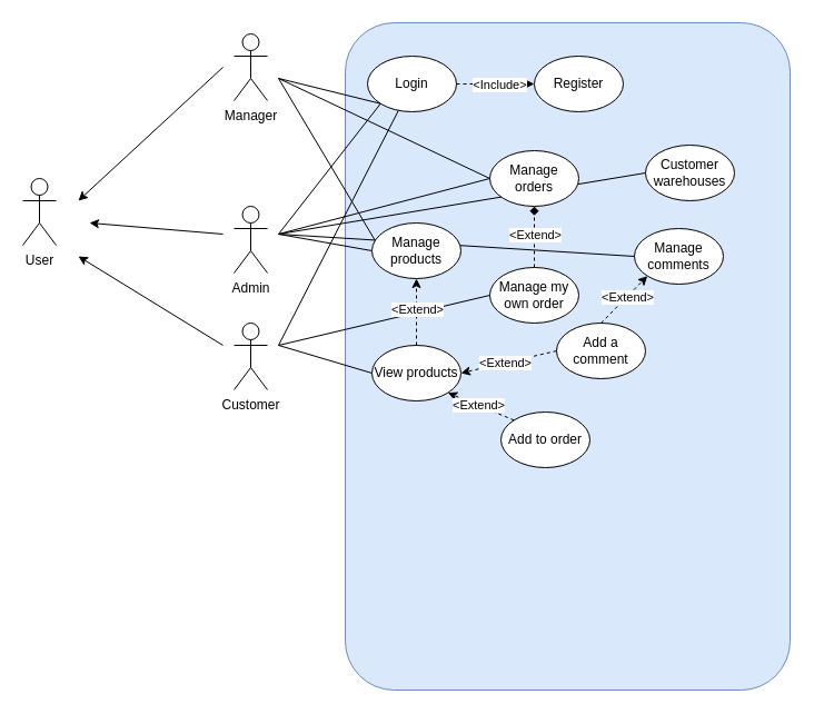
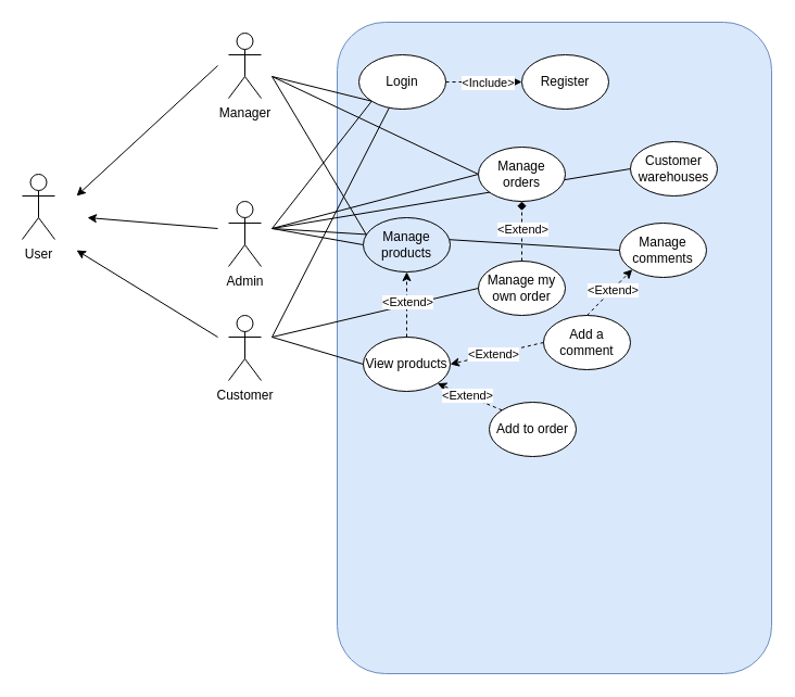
  <mxCell id="0" />
  <mxCell id="1" parent="0" />
  <mxCell id="2" value="User" style="shape=umlActor;verticalLabelPosition=bottom;verticalAlign=top;html=1;outlineConnect=0;" vertex="1" parent="1"><mxGeometry x="20" y="160" width="30" height="60" as="geometry" /></mxCell>
  <mxCell id="3" value="Manager" style="shape=umlActor;verticalLabelPosition=bottom;verticalAlign=top;html=1;outlineConnect=0;" vertex="1" parent="1"><mxGeometry x="210" y="30" width="30" height="60" as="geometry" /></mxCell>
  <mxCell id="4" value="Customer" style="shape=umlActor;verticalLabelPosition=bottom;verticalAlign=top;html=1;outlineConnect=0;" vertex="1" parent="1"><mxGeometry x="210" y="290" width="30" height="60" as="geometry" /></mxCell>
  <mxCell id="5" value="" style="endArrow=classic;html=1;rounded=0;" edge="1" parent="1"><mxGeometry width="50" height="50" relative="1" as="geometry"><mxPoint x="200" y="310" as="sourcePoint" /><mxPoint x="70" y="230" as="targetPoint" /></mxGeometry></mxCell>
  <mxCell id="6" value="" style="endArrow=classic;html=1;rounded=0;" edge="1" parent="1"><mxGeometry width="50" height="50" relative="1" as="geometry"><mxPoint x="200" y="60" as="sourcePoint" /><mxPoint x="70" y="180" as="targetPoint" /></mxGeometry></mxCell>
  <mxCell id="7" value="" style="endArrow=classic;html=1;rounded=0;" edge="1" parent="1"><mxGeometry width="50" height="50" relative="1" as="geometry"><mxPoint x="200" y="210" as="sourcePoint" /><mxPoint x="80" y="200" as="targetPoint" /></mxGeometry></mxCell>
  <mxCell id="8" value="Admin" style="shape=umlActor;verticalLabelPosition=bottom;verticalAlign=top;html=1;outlineConnect=0;" vertex="1" parent="1"><mxGeometry x="210" y="185" width="30" height="60" as="geometry" /></mxCell>
  <mxCell id="9" value="" style="rounded=1;whiteSpace=wrap;html=1;fillColor=#dae8fc;strokeColor=#6c8ebf;arcSize=11;" vertex="1" parent="1"><mxGeometry x="310" y="20" width="400" height="600" as="geometry" /></mxCell>
  <mxCell id="10" value="Login" style="ellipse;whiteSpace=wrap;html=1;" vertex="1" parent="1"><mxGeometry x="330" y="50" width="80" height="50" as="geometry" /></mxCell>
  <mxCell id="11" value="Register" style="ellipse;whiteSpace=wrap;html=1;" vertex="1" parent="1"><mxGeometry x="480" y="50" width="80" height="50" as="geometry" /></mxCell>
  <mxCell id="12" value="View products" style="ellipse;whiteSpace=wrap;html=1;" vertex="1" parent="1"><mxGeometry x="334" y="310" width="80" height="50" as="geometry" /></mxCell>
  <mxCell id="13" value="" style="endArrow=none;html=1;rounded=0;entryX=0;entryY=1;entryDx=0;entryDy=0;" edge="1" parent="1" target="10"><mxGeometry width="50" height="50" relative="1" as="geometry"><mxPoint x="250" y="210" as="sourcePoint" /><mxPoint x="370" y="180" as="targetPoint" /></mxGeometry></mxCell>
  <mxCell id="14" value="" style="endArrow=none;html=1;rounded=0;entryX=0;entryY=1;entryDx=0;entryDy=0;" edge="1" parent="1" target="10"><mxGeometry width="50" height="50" relative="1" as="geometry"><mxPoint x="250" y="70" as="sourcePoint" /><mxPoint x="352" y="103" as="targetPoint" /></mxGeometry></mxCell>
  <mxCell id="15" value="" style="endArrow=none;html=1;rounded=0;" edge="1" parent="1" target="10"><mxGeometry width="50" height="50" relative="1" as="geometry"><mxPoint x="250" y="310" as="sourcePoint" /><mxPoint x="352" y="103" as="targetPoint" /></mxGeometry></mxCell>
  <mxCell id="16" value="" style="endArrow=none;html=1;rounded=0;entryX=0;entryY=0.5;entryDx=0;entryDy=0;" edge="1" parent="1" target="39"><mxGeometry width="50" height="50" relative="1" as="geometry"><mxPoint x="250" y="210" as="sourcePoint" /><mxPoint x="367" y="109" as="targetPoint" /></mxGeometry></mxCell>
  <mxCell id="17" value="" style="endArrow=none;html=1;rounded=0;entryX=0.042;entryY=0.333;entryDx=0;entryDy=0;entryPerimeter=0;" edge="1" parent="1" target="39"><mxGeometry width="50" height="50" relative="1" as="geometry"><mxPoint x="250" y="70" as="sourcePoint" /><mxPoint x="340" y="205" as="targetPoint" /></mxGeometry></mxCell>
  <mxCell id="18" value="" style="endArrow=none;html=1;rounded=0;entryX=0;entryY=0.5;entryDx=0;entryDy=0;" edge="1" parent="1" target="12"><mxGeometry width="50" height="50" relative="1" as="geometry"><mxPoint x="250" y="310" as="sourcePoint" /><mxPoint x="367" y="109" as="targetPoint" /></mxGeometry></mxCell>
  <mxCell id="19" value="" style="endArrow=none;html=1;rounded=0;entryX=0;entryY=0.5;entryDx=0;entryDy=0;" edge="1" parent="1" target="42"><mxGeometry width="50" height="50" relative="1" as="geometry"><mxPoint x="250" y="70" as="sourcePoint" /><mxPoint x="352" y="103" as="targetPoint" /></mxGeometry></mxCell>
  <mxCell id="20" value="" style="endArrow=none;html=1;rounded=0;entryX=0;entryY=0.5;entryDx=0;entryDy=0;" edge="1" parent="1" target="42"><mxGeometry width="50" height="50" relative="1" as="geometry"><mxPoint x="250" y="210" as="sourcePoint" /><mxPoint x="344" y="235" as="targetPoint" /></mxGeometry></mxCell>
  <mxCell id="21" value="Manage my own order" style="ellipse;whiteSpace=wrap;html=1;" vertex="1" parent="1"><mxGeometry x="440" y="240" width="80" height="50" as="geometry" /></mxCell>
  <mxCell id="22" value="" style="endArrow=none;html=1;rounded=0;entryX=0;entryY=0.5;entryDx=0;entryDy=0;" edge="1" parent="1" target="21"><mxGeometry width="50" height="50" relative="1" as="geometry"><mxPoint x="250" y="310" as="sourcePoint" /><mxPoint x="368" y="109" as="targetPoint" /></mxGeometry></mxCell>
  <mxCell id="23" value="" style="endArrow=diamond;html=1;rounded=0;dashed=1;exitX=0.5;exitY=0;exitDx=0;exitDy=0;entryX=0.5;entryY=1;entryDx=0;entryDy=0;" edge="1" parent="1" source="21" target="42"><mxGeometry width="50" height="50" relative="1" as="geometry"><mxPoint x="200" y="170" as="sourcePoint" /><mxPoint x="250" y="120" as="targetPoint" /></mxGeometry></mxCell>
  <mxCell id="24" value="&amp;lt;Extend&amp;gt;" style="edgeLabel;html=1;align=center;verticalAlign=middle;resizable=0;points=[];" vertex="1" connectable="0" parent="23"><mxGeometry x="0.097" relative="1" as="geometry"><mxPoint as="offset" /></mxGeometry></mxCell>
  <mxCell id="25" value="" style="endArrow=classic;html=1;rounded=0;dashed=1;exitX=0.5;exitY=0;exitDx=0;exitDy=0;entryX=0.5;entryY=1;entryDx=0;entryDy=0;" edge="1" parent="1" source="12" target="39"><mxGeometry width="50" height="50" relative="1" as="geometry"><mxPoint x="490" y="280" as="sourcePoint" /><mxPoint x="490" y="195" as="targetPoint" /></mxGeometry></mxCell>
  <mxCell id="26" value="&amp;lt;Extend&amp;gt;" style="edgeLabel;html=1;align=center;verticalAlign=middle;resizable=0;points=[];" vertex="1" connectable="0" parent="25"><mxGeometry x="0.097" relative="1" as="geometry"><mxPoint as="offset" /></mxGeometry></mxCell>
  <mxCell id="27" value="" style="endArrow=classic;html=1;rounded=0;dashed=1;exitX=1;exitY=0.5;exitDx=0;exitDy=0;entryX=0;entryY=0.5;entryDx=0;entryDy=0;" edge="1" parent="1" source="10" target="11"><mxGeometry width="50" height="50" relative="1" as="geometry"><mxPoint x="384" y="260" as="sourcePoint" /><mxPoint x="384" y="320" as="targetPoint" /></mxGeometry></mxCell>
  <mxCell id="28" value="&amp;lt;Include&amp;gt;" style="edgeLabel;html=1;align=center;verticalAlign=middle;resizable=0;points=[];" vertex="1" connectable="0" parent="27"><mxGeometry x="0.097" relative="1" as="geometry"><mxPoint as="offset" /></mxGeometry></mxCell>
  <mxCell id="29" value="Add to order" style="ellipse;whiteSpace=wrap;html=1;" vertex="1" parent="1"><mxGeometry x="450" y="370" width="80" height="50" as="geometry" /></mxCell>
  <mxCell id="30" value="" style="endArrow=classic;html=1;rounded=0;dashed=1;exitX=0;exitY=0;exitDx=0;exitDy=0;entryX=1;entryY=1;entryDx=0;entryDy=0;" edge="1" parent="1" source="29" target="12"><mxGeometry width="50" height="50" relative="1" as="geometry"><mxPoint x="490" y="280" as="sourcePoint" /><mxPoint x="490" y="195" as="targetPoint" /></mxGeometry></mxCell>
  <mxCell id="31" value="&amp;lt;Extend&amp;gt;" style="edgeLabel;html=1;align=center;verticalAlign=middle;resizable=0;points=[];" vertex="1" connectable="0" parent="30"><mxGeometry x="0.097" relative="1" as="geometry"><mxPoint as="offset" /></mxGeometry></mxCell>
  <mxCell id="32" value="Add a comment" style="ellipse;whiteSpace=wrap;html=1;" vertex="1" parent="1"><mxGeometry x="500" y="290" width="80" height="50" as="geometry" /></mxCell>
  <mxCell id="33" value="" style="endArrow=classic;html=1;rounded=0;dashed=1;exitX=0;exitY=0.5;exitDx=0;exitDy=0;entryX=1;entryY=0.5;entryDx=0;entryDy=0;" edge="1" parent="1" source="32" target="12"><mxGeometry width="50" height="50" relative="1" as="geometry"><mxPoint x="384" y="320" as="sourcePoint" /><mxPoint x="384" y="260" as="targetPoint" /></mxGeometry></mxCell>
  <mxCell id="34" value="&amp;lt;Extend&amp;gt;" style="edgeLabel;html=1;align=center;verticalAlign=middle;resizable=0;points=[];" vertex="1" connectable="0" parent="33"><mxGeometry x="0.097" relative="1" as="geometry"><mxPoint as="offset" /></mxGeometry></mxCell>
  <mxCell id="35" value="Manage comments" style="ellipse;whiteSpace=wrap;html=1;" vertex="1" parent="1"><mxGeometry x="570" y="205" width="80" height="50" as="geometry" /></mxCell>
  <mxCell id="36" value="" style="endArrow=classic;html=1;rounded=0;dashed=1;exitX=0.5;exitY=0;exitDx=0;exitDy=0;entryX=0;entryY=1;entryDx=0;entryDy=0;" edge="1" parent="1" source="32" target="35"><mxGeometry width="50" height="50" relative="1" as="geometry"><mxPoint x="510" y="325" as="sourcePoint" /><mxPoint x="424" y="345" as="targetPoint" /></mxGeometry></mxCell>
  <mxCell id="37" value="&amp;lt;Extend&amp;gt;" style="edgeLabel;html=1;align=center;verticalAlign=middle;resizable=0;points=[];" vertex="1" connectable="0" parent="36"><mxGeometry x="0.097" relative="1" as="geometry"><mxPoint as="offset" /></mxGeometry></mxCell>
  <mxCell id="38" value="" style="endArrow=none;html=1;rounded=0;entryX=0;entryY=0.5;entryDx=0;entryDy=0;" edge="1" parent="1" target="35"><mxGeometry width="50" height="50" relative="1" as="geometry"><mxPoint x="250" y="210" as="sourcePoint" /><mxPoint x="450" y="170" as="targetPoint" /></mxGeometry></mxCell>
- <mxCell id="39" value="Manage products" style="ellipse;whiteSpace=wrap;html=1;" vertex="1" parent="1"><mxGeometry x="334" y="200" width="80" height="50" as="geometry" /></mxCell>
+ <mxCell id="39" value="Manage products" style="ellipse;whiteSpace=wrap;html=1;fillColor=#dae8fc;" vertex="1" parent="1"><mxGeometry x="334" y="200" width="80" height="50" as="geometry" /></mxCell>
  <mxCell id="40" value="Customer warehouses" style="ellipse;whiteSpace=wrap;html=1;" vertex="1" parent="1"><mxGeometry x="580" y="130" width="80" height="50" as="geometry" /></mxCell>
  <mxCell id="41" value="" style="endArrow=none;html=1;rounded=0;entryX=0;entryY=0.5;entryDx=0;entryDy=0;" edge="1" parent="1" target="40"><mxGeometry width="50" height="50" relative="1" as="geometry"><mxPoint x="250" y="210" as="sourcePoint" /><mxPoint x="450" y="170" as="targetPoint" /></mxGeometry></mxCell>
  <mxCell id="42" value="Manage orders" style="ellipse;whiteSpace=wrap;html=1;" vertex="1" parent="1"><mxGeometry x="440" y="135" width="80" height="50" as="geometry" /></mxCell>
